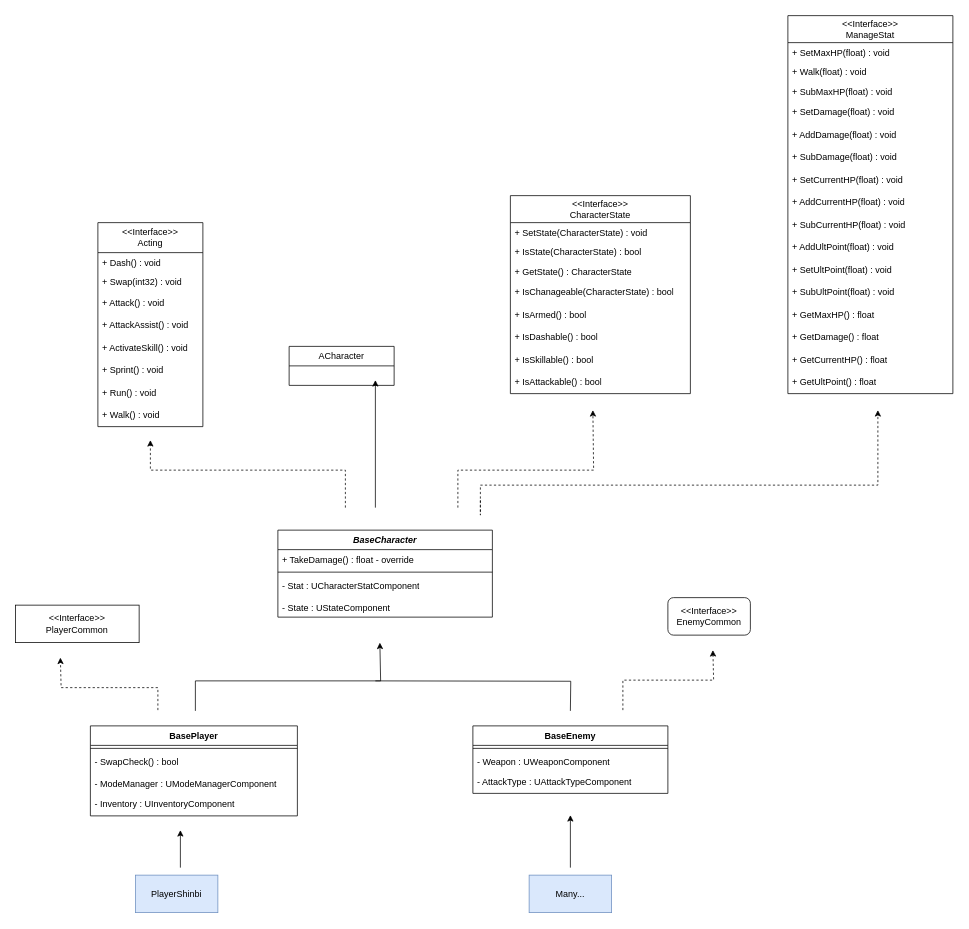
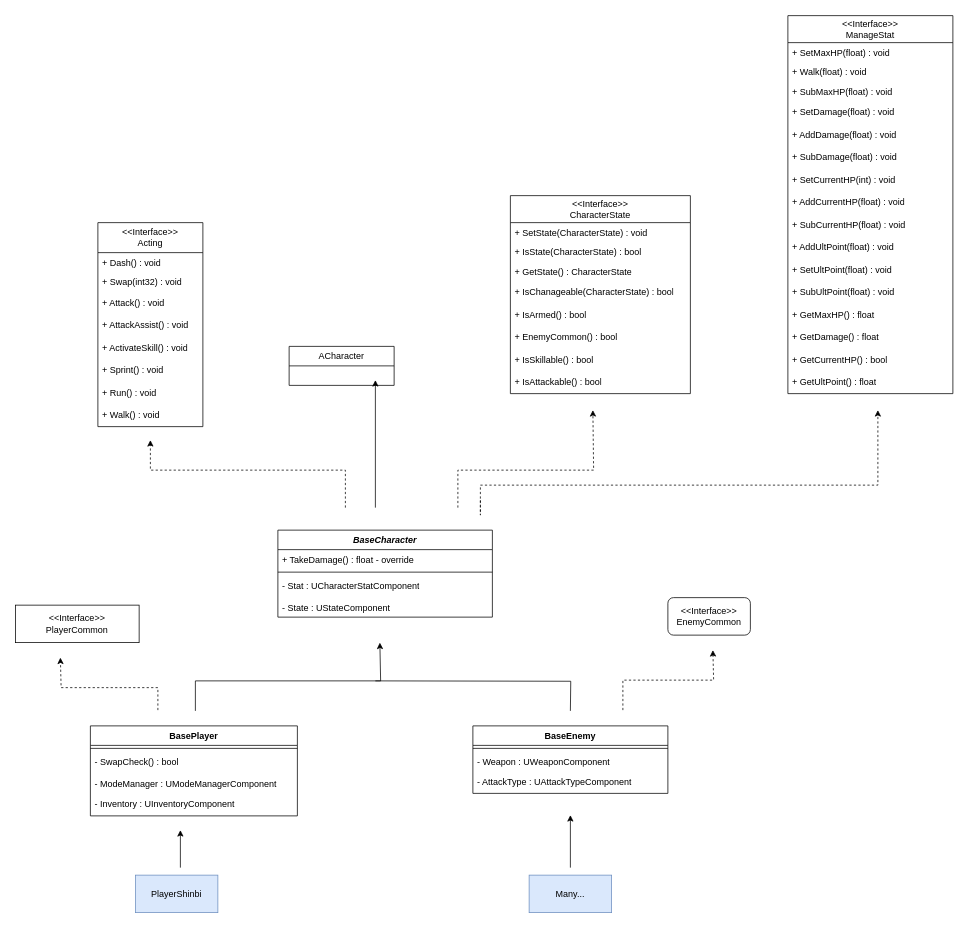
  <mxCell id="0" />
  <mxCell id="1" parent="0" />
  <mxCell id="2" value="BaseCharacter" style="swimlane;fontStyle=3;align=center;verticalAlign=top;childLayout=stackLayout;horizontal=1;startSize=26;horizontalStack=0;resizeParent=1;resizeParentMax=0;resizeLast=0;collapsible=1;marginBottom=0;whiteSpace=wrap;html=1;" parent="1" vertex="1"><mxGeometry x="370" y="706" width="286" height="116" as="geometry" /></mxCell>
  <mxCell id="3" value="+ TakeDamage() : float - override" style="text;strokeColor=none;fillColor=none;align=left;verticalAlign=top;spacingLeft=4;spacingRight=4;overflow=hidden;rotatable=0;points=[[0,0.5],[1,0.5]];portConstraint=eastwest;whiteSpace=wrap;html=1;" parent="2" vertex="1"><mxGeometry y="26" width="286" height="26" as="geometry" /></mxCell>
  <mxCell id="4" value="" style="line;strokeWidth=1;fillColor=none;align=left;verticalAlign=middle;spacingTop=-1;spacingLeft=3;spacingRight=3;rotatable=0;labelPosition=right;points=[];portConstraint=eastwest;strokeColor=inherit;" parent="2" vertex="1"><mxGeometry y="52" width="286" height="8" as="geometry" /></mxCell>
  <mxCell id="5" value="- Stat : UCharacterStatComponent" style="text;strokeColor=none;fillColor=none;align=left;verticalAlign=middle;spacingLeft=4;spacingRight=4;overflow=hidden;points=[[0,0.5],[1,0.5]];portConstraint=eastwest;rotatable=0;whiteSpace=wrap;html=1;" parent="2" vertex="1"><mxGeometry y="60" width="286" height="30" as="geometry" /></mxCell>
  <mxCell id="6" value="- State : UStateComponent" style="text;strokeColor=none;fillColor=none;align=left;verticalAlign=top;spacingLeft=4;spacingRight=4;overflow=hidden;rotatable=0;points=[[0,0.5],[1,0.5]];portConstraint=eastwest;whiteSpace=wrap;html=1;" parent="2" vertex="1"><mxGeometry y="90" width="286" height="26" as="geometry" /></mxCell>
  <mxCell id="7" value="BasePlayer" style="swimlane;fontStyle=1;align=center;verticalAlign=top;childLayout=stackLayout;horizontal=1;startSize=26;horizontalStack=0;resizeParent=1;resizeParentMax=0;resizeLast=0;collapsible=1;marginBottom=0;whiteSpace=wrap;html=1;" parent="1" vertex="1"><mxGeometry x="120" y="967" width="276" height="120" as="geometry" /></mxCell>
  <mxCell id="8" value="" style="line;strokeWidth=1;fillColor=none;align=left;verticalAlign=middle;spacingTop=-1;spacingLeft=3;spacingRight=3;rotatable=0;labelPosition=right;points=[];portConstraint=eastwest;strokeColor=inherit;" parent="7" vertex="1"><mxGeometry y="26" width="276" height="8" as="geometry" /></mxCell>
  <mxCell id="9" value="- SwapCheck() : bool" style="text;strokeColor=none;fillColor=none;align=left;verticalAlign=middle;spacingLeft=4;spacingRight=4;overflow=hidden;points=[[0,0.5],[1,0.5]];portConstraint=eastwest;rotatable=0;whiteSpace=wrap;html=1;" parent="7" vertex="1"><mxGeometry y="34" width="276" height="30" as="geometry" /></mxCell>
  <mxCell id="10" value="- ModeManager : UModeManagerComponent" style="text;strokeColor=none;fillColor=none;align=left;verticalAlign=top;spacingLeft=4;spacingRight=4;overflow=hidden;rotatable=0;points=[[0,0.5],[1,0.5]];portConstraint=eastwest;whiteSpace=wrap;html=1;" parent="7" vertex="1"><mxGeometry y="64" width="276" height="26" as="geometry" /></mxCell>
  <mxCell id="11" value="- Inventory : UInventoryComponent" style="text;strokeColor=none;fillColor=none;align=left;verticalAlign=middle;spacingLeft=4;spacingRight=4;overflow=hidden;points=[[0,0.5],[1,0.5]];portConstraint=eastwest;rotatable=0;whiteSpace=wrap;html=1;" parent="7" vertex="1"><mxGeometry y="90" width="276" height="30" as="geometry" /></mxCell>
  <mxCell id="12" value="BaseEnemy" style="swimlane;fontStyle=1;align=center;verticalAlign=top;childLayout=stackLayout;horizontal=1;startSize=26;horizontalStack=0;resizeParent=1;resizeParentMax=0;resizeLast=0;collapsible=1;marginBottom=0;whiteSpace=wrap;html=1;" parent="1" vertex="1"><mxGeometry x="630" y="967" width="260" height="90" as="geometry" /></mxCell>
  <mxCell id="13" value="" style="line;strokeWidth=1;fillColor=none;align=left;verticalAlign=middle;spacingTop=-1;spacingLeft=3;spacingRight=3;rotatable=0;labelPosition=right;points=[];portConstraint=eastwest;strokeColor=inherit;" parent="12" vertex="1"><mxGeometry y="26" width="260" height="8" as="geometry" /></mxCell>
  <mxCell id="14" value="- Weapon : UWeaponComponent" style="text;strokeColor=none;fillColor=none;align=left;verticalAlign=top;spacingLeft=4;spacingRight=4;overflow=hidden;rotatable=0;points=[[0,0.5],[1,0.5]];portConstraint=eastwest;whiteSpace=wrap;html=1;" parent="12" vertex="1"><mxGeometry y="34" width="260" height="26" as="geometry" /></mxCell>
  <mxCell id="15" value="- AttackType : UAttackTypeComponent" style="text;strokeColor=none;fillColor=none;align=left;verticalAlign=middle;spacingLeft=4;spacingRight=4;overflow=hidden;points=[[0,0.5],[1,0.5]];portConstraint=eastwest;rotatable=0;whiteSpace=wrap;html=1;" vertex="1" parent="12"><mxGeometry y="60" width="260" height="30" as="geometry" /></mxCell>
  <mxCell id="16" value="" style="endArrow=classic;html=1;rounded=0;edgeStyle=orthogonalEdgeStyle;startArrow=none;startFill=0;" parent="1" edge="1"><mxGeometry width="50" height="50" relative="1" as="geometry"><mxPoint x="260" y="947" as="sourcePoint" /><mxPoint x="506" y="856" as="targetPoint" /><Array as="points"><mxPoint x="260" y="907" /><mxPoint x="507" y="907" /></Array></mxGeometry></mxCell>
  <mxCell id="17" value="" style="endArrow=none;html=1;rounded=0;edgeStyle=orthogonalEdgeStyle;" parent="1" edge="1"><mxGeometry width="50" height="50" relative="1" as="geometry"><mxPoint x="500" y="907" as="sourcePoint" /><mxPoint x="760" y="947" as="targetPoint" /></mxGeometry></mxCell>
  <mxCell id="18" value="&amp;lt;&amp;lt;Interface&amp;gt;&amp;gt;&lt;br&gt;Acting" style="swimlane;fontStyle=0;childLayout=stackLayout;horizontal=1;startSize=40;fillColor=none;horizontalStack=0;resizeParent=1;resizeParentMax=0;resizeLast=0;collapsible=1;marginBottom=0;whiteSpace=wrap;html=1;" parent="1" vertex="1"><mxGeometry x="130" y="296" width="140" height="272" as="geometry" /></mxCell>
  <mxCell id="19" value="+ Dash() : void" style="text;strokeColor=none;fillColor=none;align=left;verticalAlign=top;spacingLeft=4;spacingRight=4;overflow=hidden;rotatable=0;points=[[0,0.5],[1,0.5]];portConstraint=eastwest;whiteSpace=wrap;html=1;" parent="18" vertex="1"><mxGeometry y="40" width="140" height="26" as="geometry" /></mxCell>
  <mxCell id="20" value="+ Swap(int32) : void" style="text;strokeColor=none;fillColor=none;align=left;verticalAlign=top;spacingLeft=4;spacingRight=4;overflow=hidden;rotatable=0;points=[[0,0.5],[1,0.5]];portConstraint=eastwest;whiteSpace=wrap;html=1;" parent="18" vertex="1"><mxGeometry y="66" width="140" height="26" as="geometry" /></mxCell>
  <mxCell id="21" value="+ Attack() : void" style="text;strokeColor=none;fillColor=none;align=left;verticalAlign=middle;spacingLeft=4;spacingRight=4;overflow=hidden;points=[[0,0.5],[1,0.5]];portConstraint=eastwest;rotatable=0;whiteSpace=wrap;html=1;" parent="18" vertex="1"><mxGeometry y="92" width="140" height="30" as="geometry" /></mxCell>
  <mxCell id="22" value="+ AttackAssist() : void" style="text;strokeColor=none;fillColor=none;align=left;verticalAlign=middle;spacingLeft=4;spacingRight=4;overflow=hidden;points=[[0,0.5],[1,0.5]];portConstraint=eastwest;rotatable=0;whiteSpace=wrap;html=1;" parent="18" vertex="1"><mxGeometry y="122" width="140" height="30" as="geometry" /></mxCell>
  <mxCell id="23" value="+ ActivateSkill() : void" style="text;strokeColor=none;fillColor=none;align=left;verticalAlign=middle;spacingLeft=4;spacingRight=4;overflow=hidden;points=[[0,0.5],[1,0.5]];portConstraint=eastwest;rotatable=0;whiteSpace=wrap;html=1;" parent="18" vertex="1"><mxGeometry y="152" width="140" height="30" as="geometry" /></mxCell>
  <mxCell id="24" value="+ Sprint() : void" style="text;strokeColor=none;fillColor=none;align=left;verticalAlign=middle;spacingLeft=4;spacingRight=4;overflow=hidden;points=[[0,0.5],[1,0.5]];portConstraint=eastwest;rotatable=0;whiteSpace=wrap;html=1;" parent="18" vertex="1"><mxGeometry y="182" width="140" height="30" as="geometry" /></mxCell>
  <mxCell id="25" value="+ Run() : void" style="text;strokeColor=none;fillColor=none;align=left;verticalAlign=middle;spacingLeft=4;spacingRight=4;overflow=hidden;points=[[0,0.5],[1,0.5]];portConstraint=eastwest;rotatable=0;whiteSpace=wrap;html=1;" parent="18" vertex="1"><mxGeometry y="212" width="140" height="30" as="geometry" /></mxCell>
  <mxCell id="26" value="+ Walk() : void" style="text;strokeColor=none;fillColor=none;align=left;verticalAlign=middle;spacingLeft=4;spacingRight=4;overflow=hidden;points=[[0,0.5],[1,0.5]];portConstraint=eastwest;rotatable=0;whiteSpace=wrap;html=1;" parent="18" vertex="1"><mxGeometry y="242" width="140" height="30" as="geometry" /></mxCell>
  <mxCell id="27" value="" style="endArrow=classic;html=1;rounded=0;edgeStyle=orthogonalEdgeStyle;dashed=1;" parent="1" edge="1"><mxGeometry width="50" height="50" relative="1" as="geometry"><mxPoint x="460" y="676" as="sourcePoint" /><mxPoint x="200" y="586" as="targetPoint" /><Array as="points"><mxPoint x="460" y="676" /><mxPoint x="460" y="626" /><mxPoint x="200" y="626" /></Array></mxGeometry></mxCell>
  <mxCell id="28" value="" style="endArrow=classic;html=1;rounded=0;" parent="1" edge="1"><mxGeometry width="50" height="50" relative="1" as="geometry"><mxPoint x="500" y="676" as="sourcePoint" /><mxPoint x="500" y="506" as="targetPoint" /></mxGeometry></mxCell>
  <mxCell id="29" value="ACharacter" style="swimlane;fontStyle=0;childLayout=stackLayout;horizontal=1;startSize=26;fillColor=none;horizontalStack=0;resizeParent=1;resizeParentMax=0;resizeLast=0;collapsible=1;marginBottom=0;whiteSpace=wrap;html=1;" parent="1" vertex="1"><mxGeometry x="385" y="461" width="140" height="52" as="geometry" /></mxCell>
  <mxCell id="30" value="&amp;lt;&amp;lt;Interface&amp;gt;&amp;gt;&lt;br&gt;CharacterState" style="swimlane;fontStyle=0;childLayout=stackLayout;horizontal=1;startSize=36;fillColor=none;horizontalStack=0;resizeParent=1;resizeParentMax=0;resizeLast=0;collapsible=1;marginBottom=0;whiteSpace=wrap;html=1;" vertex="1" parent="1"><mxGeometry x="680" y="260" width="240" height="264" as="geometry" /></mxCell>
  <mxCell id="31" value="+ SetState(CharacterState) : void" style="text;strokeColor=none;fillColor=none;align=left;verticalAlign=top;spacingLeft=4;spacingRight=4;overflow=hidden;rotatable=0;points=[[0,0.5],[1,0.5]];portConstraint=eastwest;whiteSpace=wrap;html=1;" vertex="1" parent="30"><mxGeometry y="36" width="240" height="26" as="geometry" /></mxCell>
  <mxCell id="32" value="+ IsState(CharacterState) : bool" style="text;strokeColor=none;fillColor=none;align=left;verticalAlign=top;spacingLeft=4;spacingRight=4;overflow=hidden;rotatable=0;points=[[0,0.5],[1,0.5]];portConstraint=eastwest;whiteSpace=wrap;html=1;" vertex="1" parent="30"><mxGeometry y="62" width="240" height="26" as="geometry" /></mxCell>
  <mxCell id="33" value="+ GetState() : CharacterState" style="text;strokeColor=none;fillColor=none;align=left;verticalAlign=top;spacingLeft=4;spacingRight=4;overflow=hidden;rotatable=0;points=[[0,0.5],[1,0.5]];portConstraint=eastwest;whiteSpace=wrap;html=1;" vertex="1" parent="30"><mxGeometry y="88" width="240" height="26" as="geometry" /></mxCell>
  <mxCell id="34" value="+ IsChanageable(CharacterState) : bool" style="text;strokeColor=none;fillColor=none;align=left;verticalAlign=middle;spacingLeft=4;spacingRight=4;overflow=hidden;points=[[0,0.5],[1,0.5]];portConstraint=eastwest;rotatable=0;whiteSpace=wrap;html=1;" vertex="1" parent="30"><mxGeometry y="114" width="240" height="30" as="geometry" /></mxCell>
  <mxCell id="35" value="+ IsArmed() : bool" style="text;strokeColor=none;fillColor=none;align=left;verticalAlign=middle;spacingLeft=4;spacingRight=4;overflow=hidden;points=[[0,0.5],[1,0.5]];portConstraint=eastwest;rotatable=0;whiteSpace=wrap;html=1;" vertex="1" parent="30"><mxGeometry y="144" width="240" height="30" as="geometry" /></mxCell>
- <mxCell id="36" value="+ IsDashable() : bool" style="text;strokeColor=none;fillColor=none;align=left;verticalAlign=middle;spacingLeft=4;spacingRight=4;overflow=hidden;points=[[0,0.5],[1,0.5]];portConstraint=eastwest;rotatable=0;whiteSpace=wrap;html=1;" vertex="1" parent="30"><mxGeometry y="174" width="240" height="30" as="geometry" /></mxCell>
+ <mxCell id="36" value="+ EnemyCommon() : bool" style="text;strokeColor=none;fillColor=none;align=left;verticalAlign=middle;spacingLeft=4;spacingRight=4;overflow=hidden;points=[[0,0.5],[1,0.5]];portConstraint=eastwest;rotatable=0;whiteSpace=wrap;html=1;" vertex="1" parent="30"><mxGeometry y="174" width="240" height="30" as="geometry" /></mxCell>
  <mxCell id="37" value="+ IsSkillable() : bool" style="text;strokeColor=none;fillColor=none;align=left;verticalAlign=middle;spacingLeft=4;spacingRight=4;overflow=hidden;points=[[0,0.5],[1,0.5]];portConstraint=eastwest;rotatable=0;whiteSpace=wrap;html=1;" vertex="1" parent="30"><mxGeometry y="204" width="240" height="30" as="geometry" /></mxCell>
  <mxCell id="38" value="+ IsAttackable() : bool" style="text;strokeColor=none;fillColor=none;align=left;verticalAlign=middle;spacingLeft=4;spacingRight=4;overflow=hidden;points=[[0,0.5],[1,0.5]];portConstraint=eastwest;rotatable=0;whiteSpace=wrap;html=1;" vertex="1" parent="30"><mxGeometry y="234" width="240" height="30" as="geometry" /></mxCell>
  <mxCell id="39" value="" style="endArrow=classic;html=1;rounded=0;edgeStyle=orthogonalEdgeStyle;dashed=1;" edge="1" parent="1"><mxGeometry width="50" height="50" relative="1" as="geometry"><mxPoint x="610" y="676" as="sourcePoint" /><mxPoint x="790" y="546" as="targetPoint" /><Array as="points"><mxPoint x="610" y="626" /><mxPoint x="791" y="626" /></Array></mxGeometry></mxCell>
  <mxCell id="40" value="PlayerShinbi" style="html=1;whiteSpace=wrap;fillColor=#dae8fc;strokeColor=#6c8ebf;" vertex="1" parent="1"><mxGeometry x="180" y="1166" width="110" height="50" as="geometry" /></mxCell>
  <mxCell id="41" value="" style="endArrow=classic;html=1;rounded=0;" edge="1" parent="1"><mxGeometry width="50" height="50" relative="1" as="geometry"><mxPoint x="240" y="1156" as="sourcePoint" /><mxPoint x="240" y="1106" as="targetPoint" /></mxGeometry></mxCell>
  <mxCell id="42" value="Many..." style="html=1;whiteSpace=wrap;fillColor=#dae8fc;strokeColor=#6c8ebf;" vertex="1" parent="1"><mxGeometry x="705" y="1166" width="110" height="50" as="geometry" /></mxCell>
  <mxCell id="43" value="" style="endArrow=classic;html=1;rounded=0;" edge="1" parent="1"><mxGeometry width="50" height="50" relative="1" as="geometry"><mxPoint x="760" y="1156" as="sourcePoint" /><mxPoint x="760" y="1086" as="targetPoint" /></mxGeometry></mxCell>
  <mxCell id="44" value="&amp;lt;&amp;lt;Interface&amp;gt;&amp;gt;&lt;br&gt;ManageStat" style="swimlane;fontStyle=0;childLayout=stackLayout;horizontal=1;startSize=36;fillColor=none;horizontalStack=0;resizeParent=1;resizeParentMax=0;resizeLast=0;collapsible=1;marginBottom=0;whiteSpace=wrap;html=1;" vertex="1" parent="1"><mxGeometry x="1050" y="20" width="220" height="504" as="geometry" /></mxCell>
  <mxCell id="45" value="+ SetMaxHP(float) : void" style="text;strokeColor=none;fillColor=none;align=left;verticalAlign=top;spacingLeft=4;spacingRight=4;overflow=hidden;rotatable=0;points=[[0,0.5],[1,0.5]];portConstraint=eastwest;whiteSpace=wrap;html=1;" vertex="1" parent="44"><mxGeometry y="36" width="220" height="26" as="geometry" /></mxCell>
  <mxCell id="46" value="+ Walk(float) : void" style="text;strokeColor=none;fillColor=none;align=left;verticalAlign=top;spacingLeft=4;spacingRight=4;overflow=hidden;rotatable=0;points=[[0,0.5],[1,0.5]];portConstraint=eastwest;whiteSpace=wrap;html=1;" vertex="1" parent="44"><mxGeometry y="62" width="220" height="26" as="geometry" /></mxCell>
  <mxCell id="47" value="+ SubMaxHP(float) : void" style="text;strokeColor=none;fillColor=none;align=left;verticalAlign=top;spacingLeft=4;spacingRight=4;overflow=hidden;rotatable=0;points=[[0,0.5],[1,0.5]];portConstraint=eastwest;whiteSpace=wrap;html=1;" vertex="1" parent="44"><mxGeometry y="88" width="220" height="26" as="geometry" /></mxCell>
  <mxCell id="48" value="+ SetDamage(float) : void" style="text;strokeColor=none;fillColor=none;align=left;verticalAlign=middle;spacingLeft=4;spacingRight=4;overflow=hidden;points=[[0,0.5],[1,0.5]];portConstraint=eastwest;rotatable=0;whiteSpace=wrap;html=1;" vertex="1" parent="44"><mxGeometry y="114" width="220" height="30" as="geometry" /></mxCell>
  <mxCell id="49" value="+ AddDamage(float) : void" style="text;strokeColor=none;fillColor=none;align=left;verticalAlign=middle;spacingLeft=4;spacingRight=4;overflow=hidden;points=[[0,0.5],[1,0.5]];portConstraint=eastwest;rotatable=0;whiteSpace=wrap;html=1;" vertex="1" parent="44"><mxGeometry y="144" width="220" height="30" as="geometry" /></mxCell>
  <mxCell id="50" value="+ SubDamage(float) : void" style="text;strokeColor=none;fillColor=none;align=left;verticalAlign=middle;spacingLeft=4;spacingRight=4;overflow=hidden;points=[[0,0.5],[1,0.5]];portConstraint=eastwest;rotatable=0;whiteSpace=wrap;html=1;" vertex="1" parent="44"><mxGeometry y="174" width="220" height="30" as="geometry" /></mxCell>
- <mxCell id="51" value="+ SetCurrentHP(float) : void" style="text;strokeColor=none;fillColor=none;align=left;verticalAlign=middle;spacingLeft=4;spacingRight=4;overflow=hidden;points=[[0,0.5],[1,0.5]];portConstraint=eastwest;rotatable=0;whiteSpace=wrap;html=1;" vertex="1" parent="44"><mxGeometry y="204" width="220" height="30" as="geometry" /></mxCell>
+ <mxCell id="51" value="+ SetCurrentHP(int) : void" style="text;strokeColor=none;fillColor=none;align=left;verticalAlign=middle;spacingLeft=4;spacingRight=4;overflow=hidden;points=[[0,0.5],[1,0.5]];portConstraint=eastwest;rotatable=0;whiteSpace=wrap;html=1;" vertex="1" parent="44"><mxGeometry y="204" width="220" height="30" as="geometry" /></mxCell>
  <mxCell id="52" value="+ AddCurrentHP(float) : void" style="text;strokeColor=none;fillColor=none;align=left;verticalAlign=middle;spacingLeft=4;spacingRight=4;overflow=hidden;points=[[0,0.5],[1,0.5]];portConstraint=eastwest;rotatable=0;whiteSpace=wrap;html=1;" vertex="1" parent="44"><mxGeometry y="234" width="220" height="30" as="geometry" /></mxCell>
  <mxCell id="53" value="+ SubCurrentHP(float) : void" style="text;strokeColor=none;fillColor=none;align=left;verticalAlign=middle;spacingLeft=4;spacingRight=4;overflow=hidden;points=[[0,0.5],[1,0.5]];portConstraint=eastwest;rotatable=0;whiteSpace=wrap;html=1;" vertex="1" parent="44"><mxGeometry y="264" width="220" height="30" as="geometry" /></mxCell>
  <mxCell id="54" value="+ AddUltPoint(float) : void" style="text;strokeColor=none;fillColor=none;align=left;verticalAlign=middle;spacingLeft=4;spacingRight=4;overflow=hidden;points=[[0,0.5],[1,0.5]];portConstraint=eastwest;rotatable=0;whiteSpace=wrap;html=1;" vertex="1" parent="44"><mxGeometry y="294" width="220" height="30" as="geometry" /></mxCell>
  <mxCell id="55" value="+ SetUltPoint(float) : void" style="text;strokeColor=none;fillColor=none;align=left;verticalAlign=middle;spacingLeft=4;spacingRight=4;overflow=hidden;points=[[0,0.5],[1,0.5]];portConstraint=eastwest;rotatable=0;whiteSpace=wrap;html=1;" vertex="1" parent="44"><mxGeometry y="324" width="220" height="30" as="geometry" /></mxCell>
  <mxCell id="56" value="+ SubUltPoint(float) : void" style="text;strokeColor=none;fillColor=none;align=left;verticalAlign=middle;spacingLeft=4;spacingRight=4;overflow=hidden;points=[[0,0.5],[1,0.5]];portConstraint=eastwest;rotatable=0;whiteSpace=wrap;html=1;" vertex="1" parent="44"><mxGeometry y="354" width="220" height="30" as="geometry" /></mxCell>
  <mxCell id="57" value="+ GetMaxHP() : float" style="text;strokeColor=none;fillColor=none;align=left;verticalAlign=middle;spacingLeft=4;spacingRight=4;overflow=hidden;points=[[0,0.5],[1,0.5]];portConstraint=eastwest;rotatable=0;whiteSpace=wrap;html=1;" vertex="1" parent="44"><mxGeometry y="384" width="220" height="30" as="geometry" /></mxCell>
  <mxCell id="58" value="+ GetDamage() : float" style="text;strokeColor=none;fillColor=none;align=left;verticalAlign=middle;spacingLeft=4;spacingRight=4;overflow=hidden;points=[[0,0.5],[1,0.5]];portConstraint=eastwest;rotatable=0;whiteSpace=wrap;html=1;" vertex="1" parent="44"><mxGeometry y="414" width="220" height="30" as="geometry" /></mxCell>
- <mxCell id="59" value="+ GetCurrentHP() : float" style="text;strokeColor=none;fillColor=none;align=left;verticalAlign=middle;spacingLeft=4;spacingRight=4;overflow=hidden;points=[[0,0.5],[1,0.5]];portConstraint=eastwest;rotatable=0;whiteSpace=wrap;html=1;" vertex="1" parent="44"><mxGeometry y="444" width="220" height="30" as="geometry" /></mxCell>
+ <mxCell id="59" value="+ GetCurrentHP() : bool" style="text;strokeColor=none;fillColor=none;align=left;verticalAlign=middle;spacingLeft=4;spacingRight=4;overflow=hidden;points=[[0,0.5],[1,0.5]];portConstraint=eastwest;rotatable=0;whiteSpace=wrap;html=1;" vertex="1" parent="44"><mxGeometry y="444" width="220" height="30" as="geometry" /></mxCell>
  <mxCell id="60" value="+ GetUltPoint() : float" style="text;strokeColor=none;fillColor=none;align=left;verticalAlign=middle;spacingLeft=4;spacingRight=4;overflow=hidden;points=[[0,0.5],[1,0.5]];portConstraint=eastwest;rotatable=0;whiteSpace=wrap;html=1;" vertex="1" parent="44"><mxGeometry y="474" width="220" height="30" as="geometry" /></mxCell>
  <mxCell id="61" value="" style="endArrow=classic;html=1;rounded=0;edgeStyle=orthogonalEdgeStyle;dashed=1;" edge="1" parent="1"><mxGeometry width="50" height="50" relative="1" as="geometry"><mxPoint x="640" y="666" as="sourcePoint" /><mxPoint x="1170" y="546" as="targetPoint" /><Array as="points"><mxPoint x="640" y="686" /><mxPoint x="640" y="646" /><mxPoint x="1170" y="646" /></Array></mxGeometry></mxCell>
  <mxCell id="62" value="&amp;lt;&amp;lt;Interface&amp;gt;&amp;gt;&lt;br&gt;PlayerCommon" style="html=1;whiteSpace=wrap;" vertex="1" parent="1"><mxGeometry x="20" y="806" width="165" height="50" as="geometry" /></mxCell>
  <mxCell id="63" value="" style="endArrow=classic;html=1;rounded=0;edgeStyle=orthogonalEdgeStyle;dashed=1;" edge="1" parent="1"><mxGeometry width="50" height="50" relative="1" as="geometry"><mxPoint x="210" y="946" as="sourcePoint" /><mxPoint y="876" as="targetPoint" x="80" /><Array as="points"><mxPoint x="210" y="916" /><mxPoint x="81" y="916" /></Array></mxGeometry></mxCell>
  <mxCell id="64" value="&amp;lt;&amp;lt;Interface&amp;gt;&amp;gt;&lt;br&gt;EnemyCommon" style="html=1;whiteSpace=wrap;rounded=1;" vertex="1" parent="1"><mxGeometry x="890" y="796" width="110" height="50" as="geometry" /></mxCell>
  <mxCell id="65" value="" style="endArrow=classic;html=1;rounded=0;edgeStyle=orthogonalEdgeStyle;dashed=1;" edge="1" parent="1"><mxGeometry width="50" height="50" relative="1" as="geometry"><mxPoint x="830" y="946" as="sourcePoint" /><mxPoint x="950" y="866" as="targetPoint" /><Array as="points"><mxPoint x="830" y="906" /><mxPoint x="951" y="906" /></Array></mxGeometry></mxCell>
